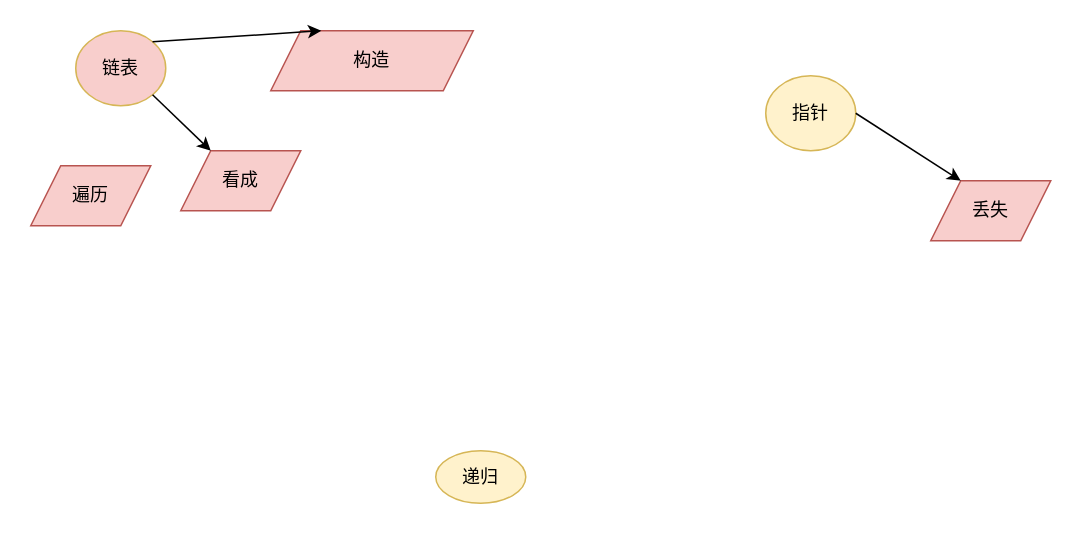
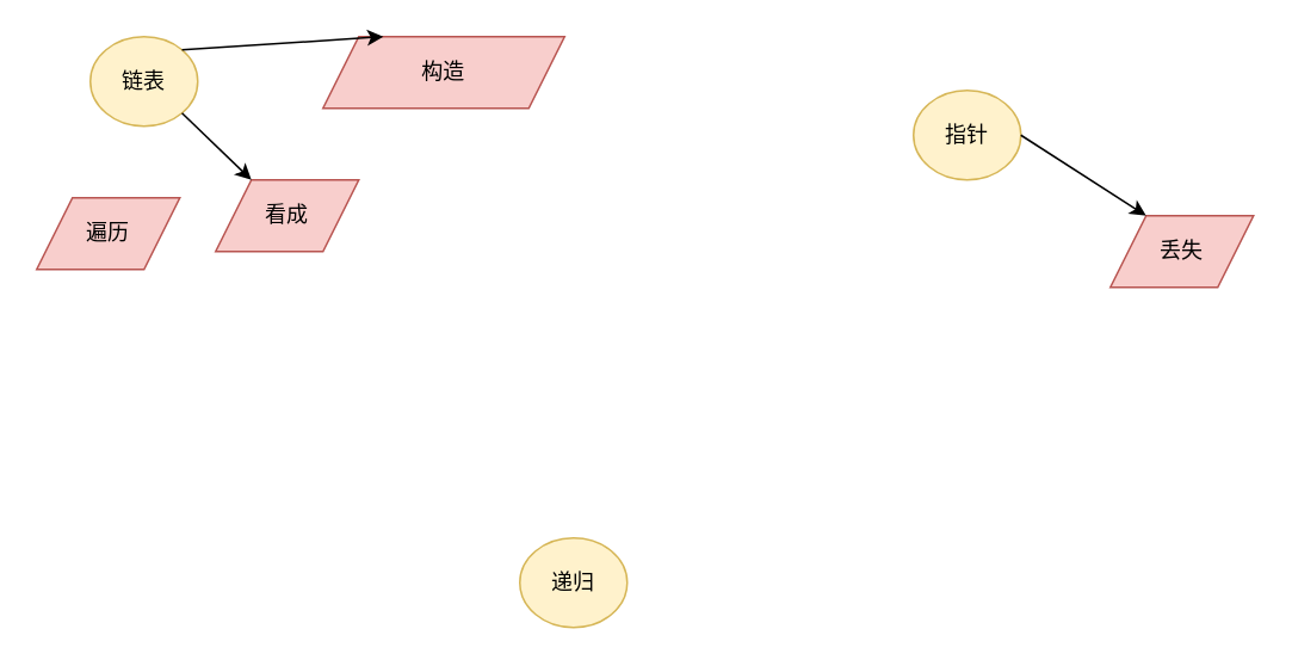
  <mxCell id="0" />
  <mxCell id="1" parent="0" />
- <mxCell id="2" value="链表" style="ellipse;whiteSpace=wrap;html=1;fillColor=#f8cecc;strokeColor=#d6b656;" vertex="1" parent="1"><mxGeometry x="50" y="20" width="60" height="50" as="geometry" /></mxCell>
+ <mxCell id="2" value="链表" style="ellipse;whiteSpace=wrap;html=1;fillColor=#fff2cc;strokeColor=#d6b656;" vertex="1" parent="1"><mxGeometry x="50" y="20" width="60" height="50" as="geometry" /></mxCell>
  <mxCell id="3" value="遍历" style="shape=parallelogram;perimeter=parallelogramPerimeter;whiteSpace=wrap;html=1;fixedSize=1;fillColor=#f8cecc;strokeColor=#b85450;" vertex="1" parent="1"><mxGeometry x="20" y="110" width="80" height="40" as="geometry" /></mxCell>
  <mxCell id="4" value="看成" style="shape=parallelogram;perimeter=parallelogramPerimeter;whiteSpace=wrap;html=1;fixedSize=1;fillColor=#f8cecc;strokeColor=#b85450;" vertex="1" parent="1"><mxGeometry x="120" y="100" width="80" height="40" as="geometry" /></mxCell>
  <mxCell id="5" value="" style="endArrow=classic;html=1;rounded=0;entryX=0.25;entryY=0;entryDx=0;entryDy=0;exitX=1;exitY=1;exitDx=0;exitDy=0;" edge="1" parent="1" source="2" target="4"><mxGeometry width="50" height="50" relative="1" as="geometry"><mxPoint x="131" y="63" as="sourcePoint" /><mxPoint x="220" y="180" as="targetPoint" /></mxGeometry></mxCell>
  <mxCell id="6" value="指针" style="ellipse;whiteSpace=wrap;html=1;fillColor=#fff2cc;strokeColor=#d6b656;" vertex="1" parent="1"><mxGeometry x="510" y="50" width="60" height="50" as="geometry" /></mxCell>
- <mxCell id="7" value="递归" style="ellipse;whiteSpace=wrap;html=1;fillColor=#fff2cc;strokeColor=#d6b656;" vertex="1" parent="1"><mxGeometry x="290" y="300" width="60" height="35" as="geometry" /></mxCell>
+ <mxCell id="7" value="递归" style="ellipse;whiteSpace=wrap;html=1;fillColor=#fff2cc;strokeColor=#d6b656;" vertex="1" parent="1"><mxGeometry x="290" y="300" width="60" height="50" as="geometry" /></mxCell>
  <mxCell id="8" value="丢失" style="shape=parallelogram;perimeter=parallelogramPerimeter;whiteSpace=wrap;html=1;fixedSize=1;fillColor=#f8cecc;strokeColor=#b85450;" vertex="1" parent="1"><mxGeometry x="620" y="120" width="80" height="40" as="geometry" /></mxCell>
  <mxCell id="9" value="" style="endArrow=classic;html=1;rounded=0;entryX=0.25;entryY=0;entryDx=0;entryDy=0;exitX=1;exitY=0.5;exitDx=0;exitDy=0;" edge="1" parent="1" source="6" target="8"><mxGeometry width="50" height="50" relative="1" as="geometry"><mxPoint x="530" y="180" as="sourcePoint" /><mxPoint x="580" y="130" as="targetPoint" /></mxGeometry></mxCell>
  <mxCell id="10" value="构造" style="shape=parallelogram;perimeter=parallelogramPerimeter;whiteSpace=wrap;html=1;fixedSize=1;fillColor=#f8cecc;strokeColor=#b85450;" vertex="1" parent="1"><mxGeometry x="180" y="20" width="135" height="40" as="geometry" /></mxCell>
  <mxCell id="11" value="" style="endArrow=classic;html=1;rounded=0;entryX=0.25;entryY=0;entryDx=0;entryDy=0;exitX=1;exitY=0;exitDx=0;exitDy=0;" edge="1" parent="1" source="2" target="10"><mxGeometry width="50" height="50" relative="1" as="geometry"><mxPoint x="150" y="50" as="sourcePoint" /><mxPoint x="320" y="80" as="targetPoint" /></mxGeometry></mxCell>
